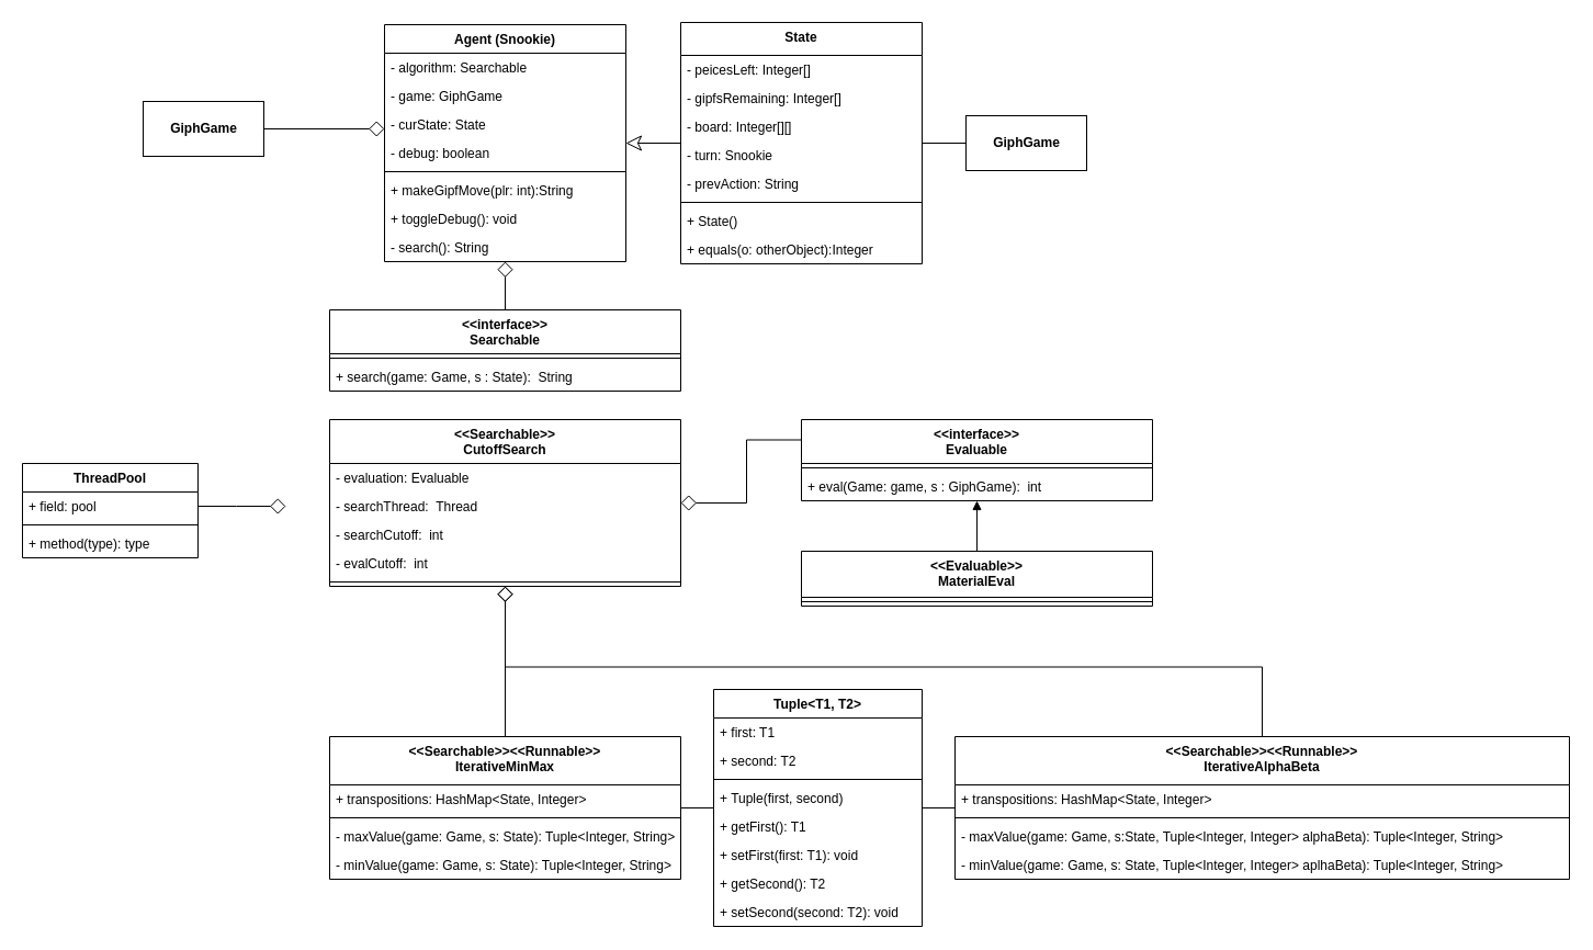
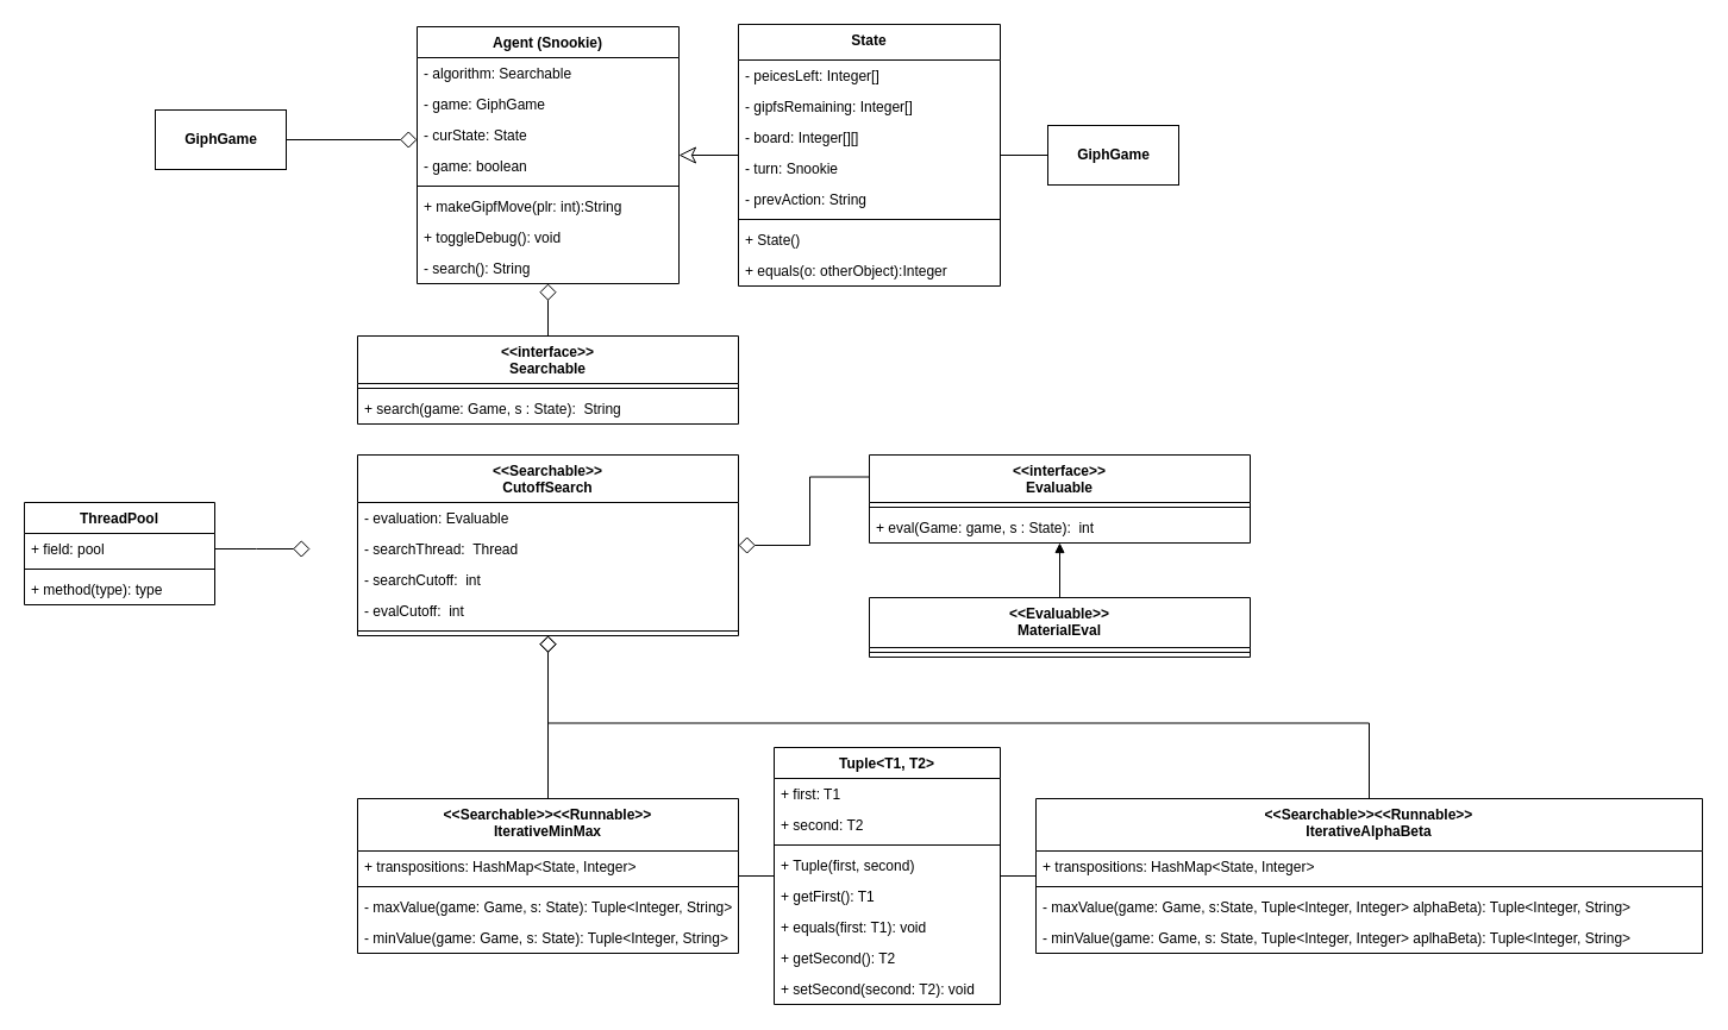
  <mxCell id="0" />
  <mxCell id="1" parent="0" />
  <mxCell id="2" value="Agent (Snookie)" style="swimlane;fontStyle=1;align=center;verticalAlign=top;childLayout=stackLayout;horizontal=1;startSize=26;horizontalStack=0;resizeParent=1;resizeParentMax=0;resizeLast=0;collapsible=1;marginBottom=0;" parent="1" vertex="1"><mxGeometry x="350" y="22" width="220" height="216" as="geometry" /></mxCell>
  <mxCell id="3" value="- algorithm: Searchable  " style="text;strokeColor=none;fillColor=none;align=left;verticalAlign=top;spacingLeft=4;spacingRight=4;overflow=hidden;rotatable=0;points=[[0,0.5],[1,0.5]];portConstraint=eastwest;" parent="2" vertex="1"><mxGeometry y="26" width="220" height="26" as="geometry" /></mxCell>
  <mxCell id="4" value="- game: GiphGame" style="text;strokeColor=none;fillColor=none;align=left;verticalAlign=top;spacingLeft=4;spacingRight=4;overflow=hidden;rotatable=0;points=[[0,0.5],[1,0.5]];portConstraint=eastwest;" parent="2" vertex="1"><mxGeometry y="52" width="220" height="26" as="geometry" /></mxCell>
  <mxCell id="5" value="- curState: State" style="text;strokeColor=none;fillColor=none;align=left;verticalAlign=top;spacingLeft=4;spacingRight=4;overflow=hidden;rotatable=0;points=[[0,0.5],[1,0.5]];portConstraint=eastwest;" parent="2" vertex="1"><mxGeometry y="78" width="220" height="26" as="geometry" /></mxCell>
- <mxCell id="6" value="- debug: boolean" style="text;strokeColor=none;fillColor=none;align=left;verticalAlign=top;spacingLeft=4;spacingRight=4;overflow=hidden;rotatable=0;points=[[0,0.5],[1,0.5]];portConstraint=eastwest;" parent="2" vertex="1"><mxGeometry y="104" width="220" height="26" as="geometry" /></mxCell>
+ <mxCell id="6" value="- game: boolean" style="text;strokeColor=none;fillColor=none;align=left;verticalAlign=top;spacingLeft=4;spacingRight=4;overflow=hidden;rotatable=0;points=[[0,0.5],[1,0.5]];portConstraint=eastwest;" parent="2" vertex="1"><mxGeometry y="104" width="220" height="26" as="geometry" /></mxCell>
  <mxCell id="7" value="" style="line;strokeWidth=1;fillColor=none;align=left;verticalAlign=middle;spacingTop=-1;spacingLeft=3;spacingRight=3;rotatable=0;labelPosition=right;points=[];portConstraint=eastwest;strokeColor=inherit;" parent="2" vertex="1"><mxGeometry y="130" width="220" height="8" as="geometry" /></mxCell>
  <mxCell id="8" value="+ makeGipfMove(plr: int):String" style="text;strokeColor=none;fillColor=none;align=left;verticalAlign=top;spacingLeft=4;spacingRight=4;overflow=hidden;rotatable=0;points=[[0,0.5],[1,0.5]];portConstraint=eastwest;" parent="2" vertex="1"><mxGeometry y="138" width="220" height="26" as="geometry" /></mxCell>
  <mxCell id="9" value="+ toggleDebug(): void" style="text;strokeColor=none;fillColor=none;align=left;verticalAlign=top;spacingLeft=4;spacingRight=4;overflow=hidden;rotatable=0;points=[[0,0.5],[1,0.5]];portConstraint=eastwest;" parent="2" vertex="1"><mxGeometry y="164" width="220" height="26" as="geometry" /></mxCell>
  <mxCell id="10" value="- search(): String" style="text;strokeColor=none;fillColor=none;align=left;verticalAlign=top;spacingLeft=4;spacingRight=4;overflow=hidden;rotatable=0;points=[[0,0.5],[1,0.5]];portConstraint=eastwest;" parent="2" vertex="1"><mxGeometry y="190" width="220" height="26" as="geometry" /></mxCell>
  <mxCell id="11" style="edgeStyle=orthogonalEdgeStyle;rounded=0;orthogonalLoop=1;jettySize=auto;html=1;exitX=0.5;exitY=0;exitDx=0;exitDy=0;strokeWidth=1;endArrow=diamond;endFill=0;endSize=12;" parent="1" source="12" target="28" edge="1"><mxGeometry relative="1" as="geometry" /></mxCell>
  <mxCell id="12" value="&lt;&lt;Searchable&gt;&gt;&lt;&lt;Runnable&gt;&gt;&#10;IterativeMinMax" style="swimlane;fontStyle=1;align=center;verticalAlign=top;childLayout=stackLayout;horizontal=1;startSize=44;horizontalStack=0;resizeParent=1;resizeParentMax=0;resizeLast=0;collapsible=1;marginBottom=0;" parent="1" vertex="1"><mxGeometry x="300" y="671" width="320" height="130" as="geometry" /></mxCell>
  <mxCell id="13" value="+ transpositions: HashMap&lt;State, Integer&gt;" style="text;strokeColor=none;fillColor=none;align=left;verticalAlign=top;spacingLeft=4;spacingRight=4;overflow=hidden;rotatable=0;points=[[0,0.5],[1,0.5]];portConstraint=eastwest;" parent="12" vertex="1"><mxGeometry y="44" width="320" height="26" as="geometry" /></mxCell>
  <mxCell id="14" value="" style="line;strokeWidth=1;fillColor=none;align=left;verticalAlign=middle;spacingTop=-1;spacingLeft=3;spacingRight=3;rotatable=0;labelPosition=right;points=[];portConstraint=eastwest;strokeColor=inherit;" parent="12" vertex="1"><mxGeometry y="70" width="320" height="8" as="geometry" /></mxCell>
  <mxCell id="15" value="- maxValue(game: Game, s: State): Tuple&lt;Integer, String&gt;" style="text;strokeColor=none;fillColor=none;align=left;verticalAlign=top;spacingLeft=4;spacingRight=4;overflow=hidden;rotatable=0;points=[[0,0.5],[1,0.5]];portConstraint=eastwest;" parent="12" vertex="1"><mxGeometry y="78" width="320" height="26" as="geometry" /></mxCell>
  <mxCell id="16" value="- minValue(game: Game, s: State): Tuple&lt;Integer, String&gt; " style="text;strokeColor=none;fillColor=none;align=left;verticalAlign=top;spacingLeft=4;spacingRight=4;overflow=hidden;rotatable=0;points=[[0,0.5],[1,0.5]];portConstraint=eastwest;" parent="12" vertex="1"><mxGeometry y="104" width="320" height="26" as="geometry" /></mxCell>
  <mxCell id="17" style="edgeStyle=orthogonalEdgeStyle;rounded=0;orthogonalLoop=1;jettySize=auto;html=1;endArrow=diamond;endFill=0;endSize=12;exitX=1;exitY=0.5;exitDx=0;exitDy=0;" parent="1" target="2" edge="1"><mxGeometry relative="1" as="geometry"><mxPoint x="240" y="115" as="sourcePoint" /><Array as="points"><mxPoint x="170" y="115" /><mxPoint x="170" y="117" /></Array></mxGeometry></mxCell>
  <mxCell id="18" style="edgeStyle=orthogonalEdgeStyle;rounded=0;orthogonalLoop=1;jettySize=auto;html=1;exitX=0.5;exitY=0;exitDx=0;exitDy=0;strokeWidth=1;endArrow=diamond;endFill=0;endSize=12;" parent="1" source="19" target="28" edge="1"><mxGeometry relative="1" as="geometry" /></mxCell>
  <mxCell id="19" value="&lt;&lt;Searchable&gt;&gt;&lt;&lt;Runnable&gt;&gt;&#10;IterativeAlphaBeta" style="swimlane;fontStyle=1;align=center;verticalAlign=top;childLayout=stackLayout;horizontal=1;startSize=44;horizontalStack=0;resizeParent=1;resizeParentMax=0;resizeLast=0;collapsible=1;marginBottom=0;" parent="1" vertex="1"><mxGeometry x="870" y="671" width="560" height="130" as="geometry" /></mxCell>
  <mxCell id="20" value="+ transpositions: HashMap&lt;State, Integer&gt;" style="text;strokeColor=none;fillColor=none;align=left;verticalAlign=top;spacingLeft=4;spacingRight=4;overflow=hidden;rotatable=0;points=[[0,0.5],[1,0.5]];portConstraint=eastwest;" parent="19" vertex="1"><mxGeometry y="44" width="560" height="26" as="geometry" /></mxCell>
  <mxCell id="21" value="" style="line;strokeWidth=1;fillColor=none;align=left;verticalAlign=middle;spacingTop=-1;spacingLeft=3;spacingRight=3;rotatable=0;labelPosition=right;points=[];portConstraint=eastwest;strokeColor=inherit;" parent="19" vertex="1"><mxGeometry y="70" width="560" height="8" as="geometry" /></mxCell>
  <mxCell id="22" value="- maxValue(game: Game, s:State, Tuple&lt;Integer, Integer&gt; alphaBeta): Tuple&lt;Integer, String&gt;" style="text;strokeColor=none;fillColor=none;align=left;verticalAlign=top;spacingLeft=4;spacingRight=4;overflow=hidden;rotatable=0;points=[[0,0.5],[1,0.5]];portConstraint=eastwest;" parent="19" vertex="1"><mxGeometry y="78" width="560" height="26" as="geometry" /></mxCell>
  <mxCell id="23" value="- minValue(game: Game, s: State, Tuple&lt;Integer, Integer&gt; aplhaBeta): Tuple&lt;Integer, String&gt; " style="text;strokeColor=none;fillColor=none;align=left;verticalAlign=top;spacingLeft=4;spacingRight=4;overflow=hidden;rotatable=0;points=[[0,0.5],[1,0.5]];portConstraint=eastwest;" parent="19" vertex="1"><mxGeometry y="104" width="560" height="26" as="geometry" /></mxCell>
  <mxCell id="24" value="ThreadPool" style="swimlane;fontStyle=1;align=center;verticalAlign=top;childLayout=stackLayout;horizontal=1;startSize=26;horizontalStack=0;resizeParent=1;resizeParentMax=0;resizeLast=0;collapsible=1;marginBottom=0;" parent="1" vertex="1"><mxGeometry x="20" y="422" width="160" height="86" as="geometry" /></mxCell>
  <mxCell id="25" value="+ field: pool" style="text;strokeColor=none;fillColor=none;align=left;verticalAlign=top;spacingLeft=4;spacingRight=4;overflow=hidden;rotatable=0;points=[[0,0.5],[1,0.5]];portConstraint=eastwest;" parent="24" vertex="1"><mxGeometry y="26" width="160" height="26" as="geometry" /></mxCell>
  <mxCell id="26" value="" style="line;strokeWidth=1;fillColor=none;align=left;verticalAlign=middle;spacingTop=-1;spacingLeft=3;spacingRight=3;rotatable=0;labelPosition=right;points=[];portConstraint=eastwest;strokeColor=inherit;" parent="24" vertex="1"><mxGeometry y="52" width="160" height="8" as="geometry" /></mxCell>
  <mxCell id="27" value="+ method(type): type" style="text;strokeColor=none;fillColor=none;align=left;verticalAlign=top;spacingLeft=4;spacingRight=4;overflow=hidden;rotatable=0;points=[[0,0.5],[1,0.5]];portConstraint=eastwest;" parent="24" vertex="1"><mxGeometry y="60" width="160" height="26" as="geometry" /></mxCell>
  <mxCell id="28" value="&lt;&lt;Searchable&gt;&gt;&#10;CutoffSearch" style="swimlane;fontStyle=1;align=center;verticalAlign=top;childLayout=stackLayout;horizontal=1;startSize=40;horizontalStack=0;resizeParent=1;resizeParentMax=0;resizeLast=0;collapsible=1;marginBottom=0;" parent="1" vertex="1"><mxGeometry x="300" y="382" width="320" height="152" as="geometry" /></mxCell>
  <mxCell id="29" value="- evaluation: Evaluable" style="text;strokeColor=none;fillColor=none;align=left;verticalAlign=top;spacingLeft=4;spacingRight=4;overflow=hidden;rotatable=0;points=[[0,0.5],[1,0.5]];portConstraint=eastwest;" parent="28" vertex="1"><mxGeometry y="40" width="320" height="26" as="geometry" /></mxCell>
  <mxCell id="30" value="- searchThread:  Thread" style="text;strokeColor=none;fillColor=none;align=left;verticalAlign=top;spacingLeft=4;spacingRight=4;overflow=hidden;rotatable=0;points=[[0,0.5],[1,0.5]];portConstraint=eastwest;" parent="28" vertex="1"><mxGeometry y="66" width="320" height="26" as="geometry" /></mxCell>
  <mxCell id="31" value="- searchCutoff:  int" style="text;strokeColor=none;fillColor=none;align=left;verticalAlign=top;spacingLeft=4;spacingRight=4;overflow=hidden;rotatable=0;points=[[0,0.5],[1,0.5]];portConstraint=eastwest;" parent="28" vertex="1"><mxGeometry y="92" width="320" height="26" as="geometry" /></mxCell>
  <mxCell id="32" value="- evalCutoff:  int" style="text;strokeColor=none;fillColor=none;align=left;verticalAlign=top;spacingLeft=4;spacingRight=4;overflow=hidden;rotatable=0;points=[[0,0.5],[1,0.5]];portConstraint=eastwest;" parent="28" vertex="1"><mxGeometry y="118" width="320" height="26" as="geometry" /></mxCell>
  <mxCell id="33" value="" style="line;strokeWidth=1;fillColor=none;align=left;verticalAlign=middle;spacingTop=-1;spacingLeft=3;spacingRight=3;rotatable=0;labelPosition=right;points=[];portConstraint=eastwest;strokeColor=inherit;" parent="28" vertex="1"><mxGeometry y="144" width="320" height="8" as="geometry" /></mxCell>
  <mxCell id="34" style="edgeStyle=orthogonalEdgeStyle;rounded=0;orthogonalLoop=1;jettySize=auto;html=1;exitX=0;exitY=0.25;exitDx=0;exitDy=0;endArrow=diamond;endFill=0;endSize=12;" parent="1" source="35" target="28" edge="1"><mxGeometry relative="1" as="geometry" /></mxCell>
  <mxCell id="35" value="&lt;&lt;interface&gt;&gt;&#10;Evaluable" style="swimlane;fontStyle=1;align=center;verticalAlign=top;childLayout=stackLayout;horizontal=1;startSize=40;horizontalStack=0;resizeParent=1;resizeParentMax=0;resizeLast=0;collapsible=1;marginBottom=0;" parent="1" vertex="1"><mxGeometry x="730" y="382" width="320" height="74" as="geometry" /></mxCell>
  <mxCell id="36" value="" style="line;strokeWidth=1;fillColor=none;align=left;verticalAlign=middle;spacingTop=-1;spacingLeft=3;spacingRight=3;rotatable=0;labelPosition=right;points=[];portConstraint=eastwest;strokeColor=inherit;" parent="35" vertex="1"><mxGeometry y="40" width="320" height="8" as="geometry" /></mxCell>
- <mxCell id="37" value="+ eval(Game: game, s : GiphGame):  int" style="text;strokeColor=none;fillColor=none;align=left;verticalAlign=top;spacingLeft=4;spacingRight=4;overflow=hidden;rotatable=0;points=[[0,0.5],[1,0.5]];portConstraint=eastwest;" parent="35" vertex="1"><mxGeometry y="48" width="320" height="26" as="geometry" /></mxCell>
+ <mxCell id="37" value="+ eval(Game: game, s : State):  int" style="text;strokeColor=none;fillColor=none;align=left;verticalAlign=top;spacingLeft=4;spacingRight=4;overflow=hidden;rotatable=0;points=[[0,0.5],[1,0.5]];portConstraint=eastwest;" parent="35" vertex="1"><mxGeometry y="48" width="320" height="26" as="geometry" /></mxCell>
  <mxCell id="38" style="edgeStyle=orthogonalEdgeStyle;rounded=0;orthogonalLoop=1;jettySize=auto;html=1;exitX=0.5;exitY=0;exitDx=0;exitDy=0;endArrow=block;endFill=1;" parent="1" source="39" target="35" edge="1"><mxGeometry relative="1" as="geometry" /></mxCell>
  <mxCell id="39" value="&lt;&lt;Evaluable&gt;&gt;&#10;MaterialEval" style="swimlane;fontStyle=1;align=center;verticalAlign=top;childLayout=stackLayout;horizontal=1;startSize=42;horizontalStack=0;resizeParent=1;resizeParentMax=0;resizeLast=0;collapsible=1;marginBottom=0;" parent="1" vertex="1"><mxGeometry x="730" y="502" width="320" height="50" as="geometry" /></mxCell>
  <mxCell id="40" value="" style="line;strokeWidth=1;fillColor=none;align=left;verticalAlign=middle;spacingTop=-1;spacingLeft=3;spacingRight=3;rotatable=0;labelPosition=right;points=[];portConstraint=eastwest;strokeColor=inherit;" parent="39" vertex="1"><mxGeometry y="42" width="320" height="8" as="geometry" /></mxCell>
  <mxCell id="41" style="edgeStyle=orthogonalEdgeStyle;rounded=0;orthogonalLoop=1;jettySize=auto;html=1;exitX=0.5;exitY=0;exitDx=0;exitDy=0;endArrow=diamond;endFill=0;endSize=12;" parent="1" source="42" target="2" edge="1"><mxGeometry relative="1" as="geometry" /></mxCell>
  <mxCell id="42" value="&lt;&lt;interface&gt;&gt;&#10;Searchable" style="swimlane;fontStyle=1;align=center;verticalAlign=top;childLayout=stackLayout;horizontal=1;startSize=40;horizontalStack=0;resizeParent=1;resizeParentMax=0;resizeLast=0;collapsible=1;marginBottom=0;" parent="1" vertex="1"><mxGeometry x="300" y="282" width="320" height="74" as="geometry" /></mxCell>
  <mxCell id="43" value="" style="line;strokeWidth=1;fillColor=none;align=left;verticalAlign=middle;spacingTop=-1;spacingLeft=3;spacingRight=3;rotatable=0;labelPosition=right;points=[];portConstraint=eastwest;strokeColor=inherit;" parent="42" vertex="1"><mxGeometry y="40" width="320" height="8" as="geometry" /></mxCell>
  <mxCell id="44" value="+ search(game: Game, s : State):  String" style="text;strokeColor=none;fillColor=none;align=left;verticalAlign=top;spacingLeft=4;spacingRight=4;overflow=hidden;rotatable=0;points=[[0,0.5],[1,0.5]];portConstraint=eastwest;" parent="42" vertex="1"><mxGeometry y="48" width="320" height="26" as="geometry" /></mxCell>
  <mxCell id="45" value="State" style="swimlane;fontStyle=1;align=center;verticalAlign=top;childLayout=stackLayout;horizontal=1;startSize=30;horizontalStack=0;resizeParent=1;resizeParentMax=0;resizeLast=0;collapsible=1;marginBottom=0;" parent="1" vertex="1"><mxGeometry x="620" y="20" width="220" height="220" as="geometry" /></mxCell>
  <mxCell id="46" value="- peicesLeft: Integer[]" style="text;strokeColor=none;fillColor=none;align=left;verticalAlign=top;spacingLeft=4;spacingRight=4;overflow=hidden;rotatable=0;points=[[0,0.5],[1,0.5]];portConstraint=eastwest;" parent="45" vertex="1"><mxGeometry y="30" width="220" height="26" as="geometry" /></mxCell>
  <mxCell id="47" value="- gipfsRemaining: Integer[]" style="text;strokeColor=none;fillColor=none;align=left;verticalAlign=top;spacingLeft=4;spacingRight=4;overflow=hidden;rotatable=0;points=[[0,0.5],[1,0.5]];portConstraint=eastwest;" parent="45" vertex="1"><mxGeometry y="56" width="220" height="26" as="geometry" /></mxCell>
  <mxCell id="48" value="- board: Integer[][]" style="text;strokeColor=none;fillColor=none;align=left;verticalAlign=top;spacingLeft=4;spacingRight=4;overflow=hidden;rotatable=0;points=[[0,0.5],[1,0.5]];portConstraint=eastwest;" parent="45" vertex="1"><mxGeometry y="82" width="220" height="26" as="geometry" /></mxCell>
  <mxCell id="49" value="- turn: Snookie" style="text;strokeColor=none;fillColor=none;align=left;verticalAlign=top;spacingLeft=4;spacingRight=4;overflow=hidden;rotatable=0;points=[[0,0.5],[1,0.5]];portConstraint=eastwest;" parent="45" vertex="1"><mxGeometry y="108" width="220" height="26" as="geometry" /></mxCell>
  <mxCell id="50" value="- prevAction: String" style="text;strokeColor=none;fillColor=none;align=left;verticalAlign=top;spacingLeft=4;spacingRight=4;overflow=hidden;rotatable=0;points=[[0,0.5],[1,0.5]];portConstraint=eastwest;" parent="45" vertex="1"><mxGeometry y="134" width="220" height="26" as="geometry" /></mxCell>
  <mxCell id="51" value="" style="line;strokeWidth=1;fillColor=none;align=left;verticalAlign=middle;spacingTop=-1;spacingLeft=3;spacingRight=3;rotatable=0;labelPosition=right;points=[];portConstraint=eastwest;strokeColor=inherit;" parent="45" vertex="1"><mxGeometry y="160" width="220" height="8" as="geometry" /></mxCell>
  <mxCell id="52" value="+ State()" style="text;strokeColor=none;fillColor=none;align=left;verticalAlign=top;spacingLeft=4;spacingRight=4;overflow=hidden;rotatable=0;points=[[0,0.5],[1,0.5]];portConstraint=eastwest;" parent="45" vertex="1"><mxGeometry y="168" width="220" height="26" as="geometry" /></mxCell>
  <mxCell id="53" value="+ equals(o: otherObject):Integer" style="text;strokeColor=none;fillColor=none;align=left;verticalAlign=top;spacingLeft=4;spacingRight=4;overflow=hidden;rotatable=0;points=[[0,0.5],[1,0.5]];portConstraint=eastwest;" parent="45" vertex="1"><mxGeometry y="194" width="220" height="26" as="geometry" /></mxCell>
  <mxCell id="54" style="edgeStyle=orthogonalEdgeStyle;rounded=0;orthogonalLoop=1;jettySize=auto;html=1;exitX=0;exitY=0.5;exitDx=0;exitDy=0;endArrow=none;endFill=0;endSize=12;" parent="1" source="55" target="45" edge="1"><mxGeometry relative="1" as="geometry" /></mxCell>
  <mxCell id="55" value="&lt;b&gt;GiphGame&lt;/b&gt;" style="html=1;" parent="1" vertex="1"><mxGeometry x="880" y="105" width="110" height="50" as="geometry" /></mxCell>
  <mxCell id="56" style="edgeStyle=orthogonalEdgeStyle;rounded=0;orthogonalLoop=1;jettySize=auto;html=1;endArrow=classic;endFill=0;endSize=12;" parent="1" source="45" target="2" edge="1"><mxGeometry relative="1" as="geometry" /></mxCell>
  <mxCell id="57" style="edgeStyle=orthogonalEdgeStyle;rounded=0;orthogonalLoop=1;jettySize=auto;html=1;endArrow=none;endFill=0;endSize=12;" parent="1" source="59" target="19" edge="1"><mxGeometry relative="1" as="geometry" /></mxCell>
  <mxCell id="58" style="edgeStyle=orthogonalEdgeStyle;rounded=0;orthogonalLoop=1;jettySize=auto;html=1;exitX=0;exitY=0.5;exitDx=0;exitDy=0;endArrow=none;endFill=0;endSize=12;" parent="1" source="59" target="12" edge="1"><mxGeometry relative="1" as="geometry" /></mxCell>
  <mxCell id="59" value="Tuple&lt;T1, T2&gt;" style="swimlane;fontStyle=1;align=center;verticalAlign=top;childLayout=stackLayout;horizontal=1;startSize=26;horizontalStack=0;resizeParent=1;resizeParentMax=0;resizeLast=0;collapsible=1;marginBottom=0;" parent="1" vertex="1"><mxGeometry x="650" y="628" width="190" height="216" as="geometry" /></mxCell>
  <mxCell id="60" value="+ first: T1" style="text;strokeColor=none;fillColor=none;align=left;verticalAlign=top;spacingLeft=4;spacingRight=4;overflow=hidden;rotatable=0;points=[[0,0.5],[1,0.5]];portConstraint=eastwest;" parent="59" vertex="1"><mxGeometry y="26" width="190" height="26" as="geometry" /></mxCell>
  <mxCell id="61" value="+ second: T2" style="text;strokeColor=none;fillColor=none;align=left;verticalAlign=top;spacingLeft=4;spacingRight=4;overflow=hidden;rotatable=0;points=[[0,0.5],[1,0.5]];portConstraint=eastwest;" parent="59" vertex="1"><mxGeometry y="52" width="190" height="26" as="geometry" /></mxCell>
  <mxCell id="62" value="" style="line;strokeWidth=1;fillColor=none;align=left;verticalAlign=middle;spacingTop=-1;spacingLeft=3;spacingRight=3;rotatable=0;labelPosition=right;points=[];portConstraint=eastwest;strokeColor=inherit;" parent="59" vertex="1"><mxGeometry y="78" width="190" height="8" as="geometry" /></mxCell>
  <mxCell id="63" value="+ Tuple(first, second)" style="text;strokeColor=none;fillColor=none;align=left;verticalAlign=top;spacingLeft=4;spacingRight=4;overflow=hidden;rotatable=0;points=[[0,0.5],[1,0.5]];portConstraint=eastwest;" parent="59" vertex="1"><mxGeometry y="86" width="190" height="26" as="geometry" /></mxCell>
  <mxCell id="64" value="+ getFirst(): T1" style="text;strokeColor=none;fillColor=none;align=left;verticalAlign=top;spacingLeft=4;spacingRight=4;overflow=hidden;rotatable=0;points=[[0,0.5],[1,0.5]];portConstraint=eastwest;" parent="59" vertex="1"><mxGeometry y="112" width="190" height="26" as="geometry" /></mxCell>
- <mxCell id="65" value="+ setFirst(first: T1): void" style="text;strokeColor=none;fillColor=none;align=left;verticalAlign=top;spacingLeft=4;spacingRight=4;overflow=hidden;rotatable=0;points=[[0,0.5],[1,0.5]];portConstraint=eastwest;" parent="59" vertex="1"><mxGeometry y="138" width="190" height="26" as="geometry" /></mxCell>
+ <mxCell id="65" value="+ equals(first: T1): void" style="text;strokeColor=none;fillColor=none;align=left;verticalAlign=top;spacingLeft=4;spacingRight=4;overflow=hidden;rotatable=0;points=[[0,0.5],[1,0.5]];portConstraint=eastwest;" parent="59" vertex="1"><mxGeometry y="138" width="190" height="26" as="geometry" /></mxCell>
  <mxCell id="66" value="+ getSecond(): T2" style="text;strokeColor=none;fillColor=none;align=left;verticalAlign=top;spacingLeft=4;spacingRight=4;overflow=hidden;rotatable=0;points=[[0,0.5],[1,0.5]];portConstraint=eastwest;" parent="59" vertex="1"><mxGeometry y="164" width="190" height="26" as="geometry" /></mxCell>
  <mxCell id="67" value="+ setSecond(second: T2): void" style="text;strokeColor=none;fillColor=none;align=left;verticalAlign=top;spacingLeft=4;spacingRight=4;overflow=hidden;rotatable=0;points=[[0,0.5],[1,0.5]];portConstraint=eastwest;" parent="59" vertex="1"><mxGeometry y="190" width="190" height="26" as="geometry" /></mxCell>
  <mxCell id="68" style="edgeStyle=orthogonalEdgeStyle;rounded=0;orthogonalLoop=1;jettySize=auto;html=1;exitX=1;exitY=0.5;exitDx=0;exitDy=0;endArrow=diamond;endFill=0;endSize=12;" parent="1" source="25" edge="1"><mxGeometry relative="1" as="geometry"><mxPoint x="260" y="461" as="targetPoint" /></mxGeometry></mxCell>
  <mxCell id="69" value="&lt;b&gt;GiphGame&lt;/b&gt;" style="html=1;" vertex="1" parent="1"><mxGeometry x="130" y="92" width="110" height="50" as="geometry" /></mxCell>
